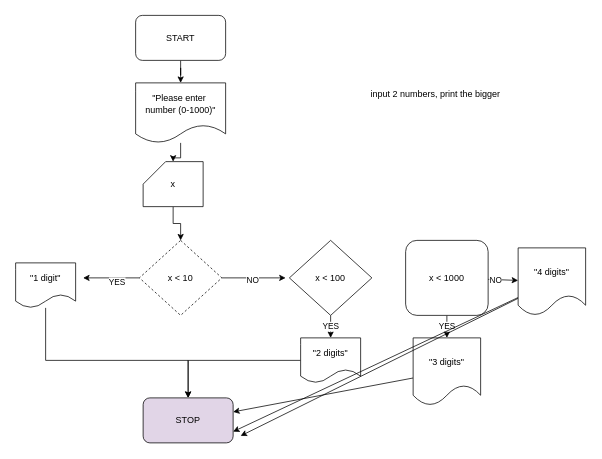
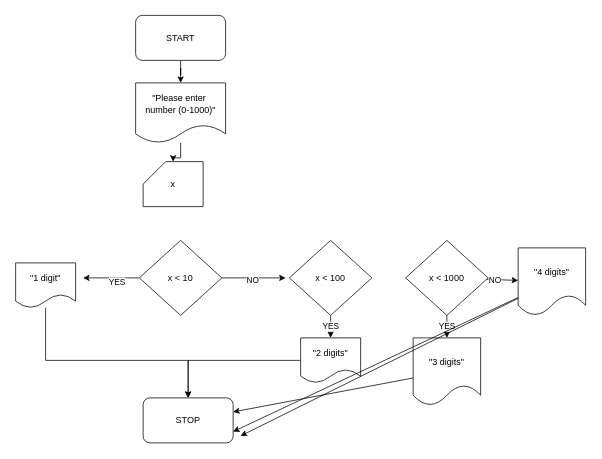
  <mxCell id="0" />
  <mxCell id="1" parent="0" />
- <mxCell id="2" value="input 2 numbers, print the bigger" style="text;html=1;strokeColor=none;fillColor=none;align=center;verticalAlign=middle;whiteSpace=wrap;rounded=0;" parent="1" vertex="1"><mxGeometry x="415" y="60" width="330" height="130" as="geometry" /></mxCell>
  <mxCell id="3" value="" style="edgeStyle=orthogonalEdgeStyle;rounded=0;orthogonalLoop=1;jettySize=auto;html=1;" parent="1" source="4" target="7" edge="1"><mxGeometry relative="1" as="geometry" /></mxCell>
  <mxCell id="4" value="START" style="rounded=1;whiteSpace=wrap;html=1;" parent="1" vertex="1"><mxGeometry x="180" y="20" width="120" height="60" as="geometry" /></mxCell>
- <mxCell id="5" value="STOP" style="rounded=1;whiteSpace=wrap;html=1;fillColor=#e1d5e7;" parent="1" vertex="1"><mxGeometry x="190" y="530" width="120" height="60" as="geometry" /></mxCell>
+ <mxCell id="5" value="STOP" style="rounded=1;whiteSpace=wrap;html=1;" parent="1" vertex="1"><mxGeometry x="190" y="530" width="120" height="60" as="geometry" /></mxCell>
  <mxCell id="6" value="" style="edgeStyle=orthogonalEdgeStyle;rounded=0;orthogonalLoop=1;jettySize=auto;html=1;" parent="1" source="7" target="9" edge="1"><mxGeometry relative="1" as="geometry" /></mxCell>
  <mxCell id="7" value="&quot;Please enter&amp;nbsp;&lt;br&gt;number (0-1000)&quot;" style="shape=document;whiteSpace=wrap;html=1;boundedLbl=1;" parent="1" vertex="1"><mxGeometry x="180" y="110" width="120" height="80" as="geometry" /></mxCell>
- <mxCell id="8" value="" style="edgeStyle=orthogonalEdgeStyle;rounded=0;orthogonalLoop=1;jettySize=auto;html=1;" parent="1" source="9" target="14" edge="1"><mxGeometry relative="1" as="geometry" /></mxCell>
  <mxCell id="9" value="x" style="shape=card;whiteSpace=wrap;html=1;" parent="1" vertex="1"><mxGeometry x="190" y="215" width="80" height="60" as="geometry" /></mxCell>
  <mxCell id="10" style="edgeStyle=orthogonalEdgeStyle;rounded=0;orthogonalLoop=1;jettySize=auto;html=1;" parent="1" source="14" edge="1"><mxGeometry relative="1" as="geometry"><mxPoint x="110" y="370" as="targetPoint" /></mxGeometry></mxCell>
  <mxCell id="11" value="YES" style="edgeLabel;html=1;align=center;verticalAlign=middle;resizable=0;points=[];" parent="10" vertex="1" connectable="0"><mxGeometry x="-0.181" y="5" relative="1" as="geometry"><mxPoint as="offset" /></mxGeometry></mxCell>
  <mxCell id="12" style="edgeStyle=orthogonalEdgeStyle;rounded=0;orthogonalLoop=1;jettySize=auto;html=1;" parent="1" source="14" edge="1"><mxGeometry relative="1" as="geometry"><mxPoint x="380" y="370" as="targetPoint" /></mxGeometry></mxCell>
  <mxCell id="13" value="NO" style="edgeLabel;html=1;align=center;verticalAlign=middle;resizable=0;points=[];" parent="12" vertex="1" connectable="0"><mxGeometry x="-0.073" y="-2" relative="1" as="geometry"><mxPoint as="offset" /></mxGeometry></mxCell>
- <mxCell id="14" value="x &amp;lt; 10" style="rhombus;whiteSpace=wrap;html=1;dashed=1;" parent="1" vertex="1"><mxGeometry x="185" y="320" width="110" height="100" as="geometry" /></mxCell>
+ <mxCell id="14" value="x &amp;lt; 10" style="rhombus;whiteSpace=wrap;html=1;" parent="1" vertex="1"><mxGeometry x="185" y="320" width="110" height="100" as="geometry" /></mxCell>
  <mxCell id="15" style="edgeStyle=orthogonalEdgeStyle;rounded=0;orthogonalLoop=1;jettySize=auto;html=1;" parent="1" source="16" target="5" edge="1"><mxGeometry relative="1" as="geometry"><Array as="points"><mxPoint x="60" y="480" /><mxPoint x="250" y="480" /></Array></mxGeometry></mxCell>
  <mxCell id="16" value="&quot;1 digit&quot;" style="shape=document;whiteSpace=wrap;html=1;boundedLbl=1;" parent="1" vertex="1"><mxGeometry x="20" y="350" width="80" height="60" as="geometry" /></mxCell>
  <mxCell id="17" style="edgeStyle=orthogonalEdgeStyle;rounded=0;orthogonalLoop=1;jettySize=auto;html=1;entryX=0.5;entryY=0;entryDx=0;entryDy=0;" parent="1" source="18" target="5" edge="1"><mxGeometry relative="1" as="geometry"><Array as="points"><mxPoint x="430" y="480" /><mxPoint x="250" y="480" /></Array></mxGeometry></mxCell>
  <mxCell id="18" value="&quot;2 digits&quot;" style="shape=document;whiteSpace=wrap;html=1;boundedLbl=1;" parent="1" vertex="1"><mxGeometry x="400" y="450" width="80" height="60" as="geometry" /></mxCell>
  <mxCell id="19" value="YES&lt;br&gt;" style="edgeStyle=none;html=1;" edge="1" parent="1" source="20" target="18"><mxGeometry relative="1" as="geometry" /></mxCell>
  <mxCell id="20" value="x &amp;lt; 100" style="rhombus;whiteSpace=wrap;html=1;" vertex="1" parent="1"><mxGeometry x="385" y="320" width="110" height="100" as="geometry" /></mxCell>
  <mxCell id="21" value="YES" style="edgeStyle=none;html=1;" edge="1" parent="1" source="24" target="26"><mxGeometry relative="1" as="geometry" /></mxCell>
  <mxCell id="22" value="" style="edgeStyle=none;html=1;" edge="1" parent="1" source="24" target="29"><mxGeometry relative="1" as="geometry" /></mxCell>
  <mxCell id="23" value="NO" style="edgeLabel;html=1;align=center;verticalAlign=middle;resizable=0;points=[];" vertex="1" connectable="0" parent="22"><mxGeometry x="-0.486" relative="1" as="geometry"><mxPoint as="offset" /></mxGeometry></mxCell>
- <mxCell id="24" value="x &amp;lt; 1000" style="whiteSpace=wrap;html=1;rounded=1;" vertex="1" parent="1"><mxGeometry x="540" y="320" width="110" height="100" as="geometry" /></mxCell>
+ <mxCell id="24" value="x &amp;lt; 1000" style="rhombus;whiteSpace=wrap;html=1;" vertex="1" parent="1"><mxGeometry x="540" y="320" width="110" height="100" as="geometry" /></mxCell>
  <mxCell id="25" style="edgeStyle=none;html=1;" edge="1" parent="1" source="26" target="5"><mxGeometry relative="1" as="geometry" /></mxCell>
  <mxCell id="26" value="&quot;3 digits&quot;" style="shape=document;whiteSpace=wrap;html=1;boundedLbl=1;" vertex="1" parent="1"><mxGeometry x="550" y="450" width="90" height="90" as="geometry" /></mxCell>
  <mxCell id="27" style="edgeStyle=none;html=1;entryX=1;entryY=0.75;entryDx=0;entryDy=0;" edge="1" parent="1" source="29" target="5"><mxGeometry relative="1" as="geometry" /></mxCell>
  <mxCell id="28" style="edgeStyle=none;html=1;" edge="1" parent="1" source="29"><mxGeometry relative="1" as="geometry"><mxPoint x="320" y="580.694" as="targetPoint" /></mxGeometry></mxCell>
  <mxCell id="29" value="&quot;4 digits&quot;" style="shape=document;whiteSpace=wrap;html=1;boundedLbl=1;" vertex="1" parent="1"><mxGeometry x="690" y="330" width="90" height="90" as="geometry" /></mxCell>
